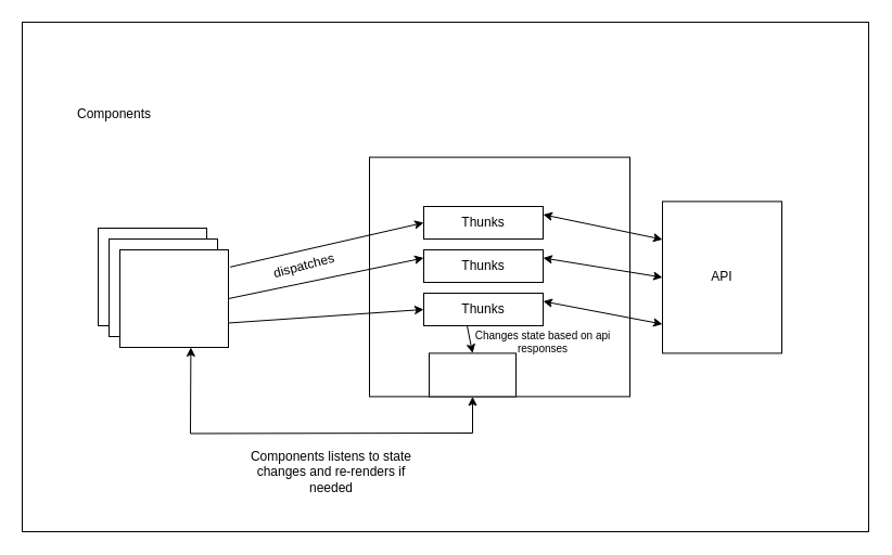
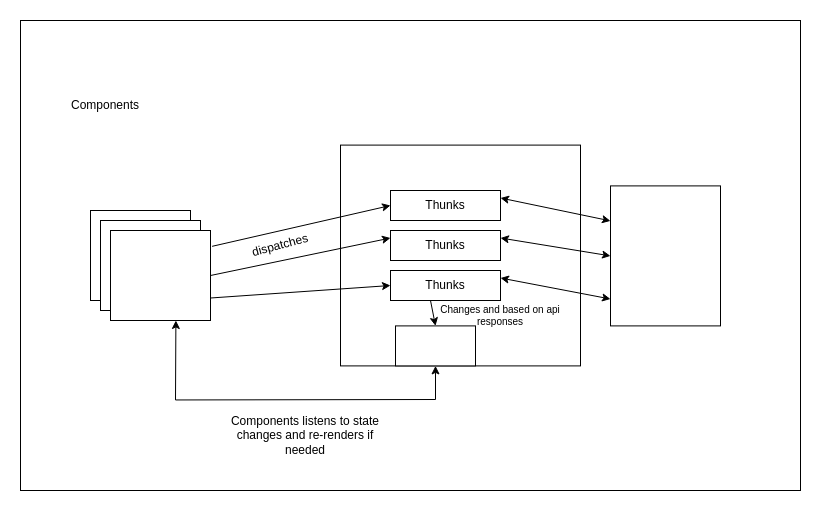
  <mxCell id="0" />
  <mxCell id="1" parent="0" />
  <mxCell id="2" value="" style="rounded=0;whiteSpace=wrap;html=1;" vertex="1" parent="1"><mxGeometry x="20" y="20" width="780" height="470" as="geometry" /></mxCell>
  <mxCell id="3" value="" style="rounded=0;whiteSpace=wrap;html=1;" vertex="1" parent="1"><mxGeometry x="90" y="210" width="100" height="90" as="geometry" /></mxCell>
  <mxCell id="4" value="" style="rounded=0;whiteSpace=wrap;html=1;" vertex="1" parent="1"><mxGeometry x="100" y="220" width="100" height="90" as="geometry" /></mxCell>
  <mxCell id="5" value="" style="rounded=0;whiteSpace=wrap;html=1;" vertex="1" parent="1"><mxGeometry x="110" y="230" width="100" height="90" as="geometry" /></mxCell>
  <mxCell id="6" value="Components" style="text;strokeColor=none;fillColor=none;align=left;verticalAlign=middle;spacingLeft=4;spacingRight=4;overflow=hidden;points=[[0,0.5],[1,0.5]];portConstraint=eastwest;rotatable=0;whiteSpace=wrap;html=1;" vertex="1" parent="1"><mxGeometry x="65" y="90" width="80" height="30" as="geometry" /></mxCell>
  <mxCell id="7" value="" style="rounded=0;whiteSpace=wrap;html=1;" vertex="1" parent="1"><mxGeometry x="340" y="144.6" width="240" height="220.8" as="geometry" /></mxCell>
  <mxCell id="8" value="" style="rounded=0;whiteSpace=wrap;html=1;" vertex="1" parent="1"><mxGeometry x="390" y="190" width="110" height="30" as="geometry" /></mxCell>
  <mxCell id="9" value="Thunks" style="text;html=1;align=center;verticalAlign=middle;whiteSpace=wrap;rounded=0;" vertex="1" parent="1"><mxGeometry x="415" y="190" width="60" height="30" as="geometry" /></mxCell>
  <mxCell id="10" value="" style="rounded=0;whiteSpace=wrap;html=1;" vertex="1" parent="1"><mxGeometry x="390" y="230" width="110" height="30" as="geometry" /></mxCell>
  <mxCell id="11" value="Thunks" style="text;html=1;align=center;verticalAlign=middle;whiteSpace=wrap;rounded=0;" vertex="1" parent="1"><mxGeometry x="415" y="230" width="60" height="30" as="geometry" /></mxCell>
  <mxCell id="12" value="" style="rounded=0;whiteSpace=wrap;html=1;" vertex="1" parent="1"><mxGeometry x="390" y="270" width="110" height="30" as="geometry" /></mxCell>
  <mxCell id="13" value="Thunks" style="text;html=1;align=center;verticalAlign=middle;whiteSpace=wrap;rounded=0;" vertex="1" parent="1"><mxGeometry x="415" y="270" width="60" height="30" as="geometry" /></mxCell>
  <mxCell id="14" value="" style="endArrow=classic;html=1;rounded=0;exitX=1.016;exitY=0.176;exitDx=0;exitDy=0;exitPerimeter=0;entryX=0;entryY=0.5;entryDx=0;entryDy=0;" edge="1" parent="1" source="5" target="8"><mxGeometry width="50" height="50" relative="1" as="geometry"><mxPoint x="420" y="440" as="sourcePoint" /><mxPoint x="470" y="390" as="targetPoint" /></mxGeometry></mxCell>
  <mxCell id="15" value="" style="endArrow=classic;html=1;rounded=0;exitX=1;exitY=0.5;exitDx=0;exitDy=0;entryX=0;entryY=0.25;entryDx=0;entryDy=0;" edge="1" parent="1" source="5" target="10"><mxGeometry width="50" height="50" relative="1" as="geometry"><mxPoint x="420" y="440" as="sourcePoint" /><mxPoint x="470" y="390" as="targetPoint" /></mxGeometry></mxCell>
  <mxCell id="16" value="" style="endArrow=classic;html=1;rounded=0;exitX=1;exitY=0.75;exitDx=0;exitDy=0;entryX=0;entryY=0.5;entryDx=0;entryDy=0;" edge="1" parent="1" source="5" target="12"><mxGeometry width="50" height="50" relative="1" as="geometry"><mxPoint x="420" y="440" as="sourcePoint" /><mxPoint x="470" y="390" as="targetPoint" /></mxGeometry></mxCell>
  <mxCell id="17" value="" style="rounded=0;whiteSpace=wrap;html=1;" vertex="1" parent="1"><mxGeometry x="395" y="325.4" width="80" height="40" as="geometry" /></mxCell>
  <mxCell id="18" value="" style="endArrow=classic;startArrow=classic;html=1;rounded=0;exitX=0.604;exitY=1.006;exitDx=0;exitDy=0;exitPerimeter=0;entryX=0.5;entryY=1;entryDx=0;entryDy=0;" edge="1" parent="1" target="17"><mxGeometry width="50" height="50" relative="1" as="geometry"><mxPoint x="175.4" y="320" as="sourcePoint" /><mxPoint x="475" y="389.46" as="targetPoint" /><Array as="points"><mxPoint x="175" y="399.46" /><mxPoint x="435" y="399" /></Array></mxGeometry></mxCell>
  <mxCell id="19" value="Components listens to state changes and re-renders if needed" style="text;html=1;align=center;verticalAlign=middle;whiteSpace=wrap;rounded=0;" vertex="1" parent="1"><mxGeometry x="220" y="410" width="170" height="50" as="geometry" /></mxCell>
  <mxCell id="20" value="" style="rounded=0;whiteSpace=wrap;html=1;" vertex="1" parent="1"><mxGeometry x="610" y="185.4" width="110" height="140" as="geometry" /></mxCell>
- <mxCell id="21" value="API" style="text;html=1;align=center;verticalAlign=middle;whiteSpace=wrap;rounded=0;" vertex="1" parent="1"><mxGeometry x="635" y="240" width="60" height="30" as="geometry" /></mxCell>
  <mxCell id="22" value="" style="endArrow=classic;startArrow=classic;html=1;rounded=0;exitX=1;exitY=0.25;exitDx=0;exitDy=0;entryX=0;entryY=0.25;entryDx=0;entryDy=0;" edge="1" parent="1" source="8" target="20"><mxGeometry width="50" height="50" relative="1" as="geometry"><mxPoint x="420" y="440" as="sourcePoint" /><mxPoint x="470" y="390" as="targetPoint" /></mxGeometry></mxCell>
  <mxCell id="23" value="" style="endArrow=classic;startArrow=classic;html=1;rounded=0;exitX=1;exitY=0.25;exitDx=0;exitDy=0;entryX=0;entryY=0.5;entryDx=0;entryDy=0;" edge="1" parent="1" source="10" target="20"><mxGeometry width="50" height="50" relative="1" as="geometry"><mxPoint x="420" y="440" as="sourcePoint" /><mxPoint x="470" y="390" as="targetPoint" /></mxGeometry></mxCell>
  <mxCell id="24" value="" style="endArrow=classic;startArrow=classic;html=1;rounded=0;exitX=1;exitY=0.25;exitDx=0;exitDy=0;entryX=0;entryY=0.808;entryDx=0;entryDy=0;entryPerimeter=0;" edge="1" parent="1" source="12" target="20"><mxGeometry width="50" height="50" relative="1" as="geometry"><mxPoint x="420" y="440" as="sourcePoint" /><mxPoint x="470" y="390" as="targetPoint" /></mxGeometry></mxCell>
  <mxCell id="25" value="dispatches" style="text;html=1;align=center;verticalAlign=middle;whiteSpace=wrap;rounded=0;rotation=-15;" vertex="1" parent="1"><mxGeometry x="250" y="230" width="60" height="30" as="geometry" /></mxCell>
  <mxCell id="26" value="" style="endArrow=classic;html=1;rounded=0;exitX=0.25;exitY=1;exitDx=0;exitDy=0;entryX=0.5;entryY=0;entryDx=0;entryDy=0;" edge="1" parent="1" source="13" target="17"><mxGeometry width="50" height="50" relative="1" as="geometry"><mxPoint x="530" y="360" as="sourcePoint" /><mxPoint x="580" y="310" as="targetPoint" /></mxGeometry></mxCell>
- <mxCell id="27" value="Changes state based on api responses" style="text;html=1;align=center;verticalAlign=middle;whiteSpace=wrap;rounded=0;fontSize=10;" vertex="1" parent="1"><mxGeometry x="430" y="300.4" width="140" height="30" as="geometry" /></mxCell>
+ <mxCell id="27" value="Changes and based on api responses" style="text;html=1;align=center;verticalAlign=middle;whiteSpace=wrap;rounded=0;fontSize=10;" vertex="1" parent="1"><mxGeometry x="430" y="300.4" width="140" height="30" as="geometry" /></mxCell>
